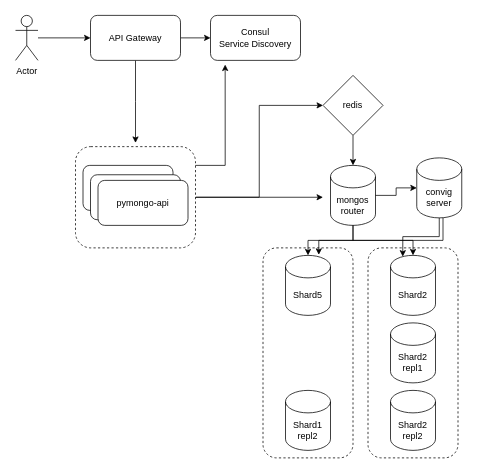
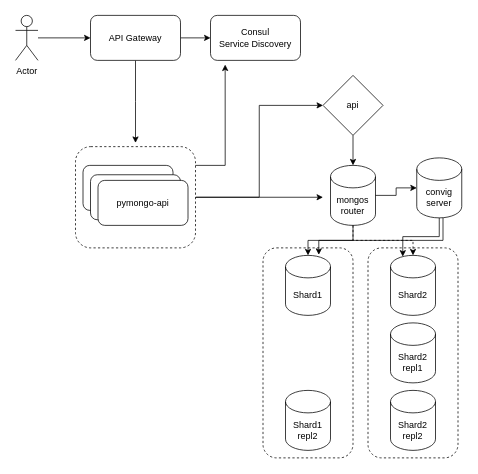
  <mxCell id="0" />
  <mxCell id="1" parent="0" />
  <mxCell id="2" style="edgeStyle=orthogonalEdgeStyle;rounded=0;orthogonalLoop=1;jettySize=auto;html=1;" parent="1" source="4" edge="1"><mxGeometry relative="1" as="geometry"><mxPoint x="430" y="262.5" as="targetPoint" /></mxGeometry></mxCell>
  <mxCell id="3" style="edgeStyle=orthogonalEdgeStyle;rounded=0;orthogonalLoop=1;jettySize=auto;html=1;entryX=0;entryY=0.5;entryDx=0;entryDy=0;" parent="1" source="4" target="20" edge="1"><mxGeometry relative="1" as="geometry" /></mxCell>
  <mxCell id="4" value="" style="rounded=1;whiteSpace=wrap;html=1;dashed=1;" parent="1" vertex="1"><mxGeometry x="100" y="195" width="160" height="135" as="geometry" /></mxCell>
  <mxCell id="5" value="" style="rounded=1;whiteSpace=wrap;html=1;dashed=1;" parent="1" vertex="1"><mxGeometry x="490" y="330" width="120" height="280" as="geometry" /></mxCell>
  <mxCell id="6" value="" style="rounded=1;whiteSpace=wrap;html=1;dashed=1;" parent="1" vertex="1"><mxGeometry x="350" y="330" width="120" height="280" as="geometry" /></mxCell>
  <mxCell id="7" value="mongos&lt;div&gt;router&lt;/div&gt;" style="shape=cylinder3;whiteSpace=wrap;html=1;boundedLbl=1;backgroundOutline=1;size=15;" parent="1" vertex="1"><mxGeometry x="440" y="220" width="60" height="80" as="geometry" /></mxCell>
  <mxCell id="8" value="pymongo-api" style="rounded=1;whiteSpace=wrap;html=1;" parent="1" vertex="1"><mxGeometry x="110" y="220" width="120" height="60" as="geometry" /></mxCell>
- <mxCell id="9" value="Shard5" style="shape=cylinder3;whiteSpace=wrap;html=1;boundedLbl=1;backgroundOutline=1;size=15;" parent="1" vertex="1"><mxGeometry x="380" y="340" width="60" height="80" as="geometry" /></mxCell>
+ <mxCell id="9" value="Shard1" style="shape=cylinder3;whiteSpace=wrap;html=1;boundedLbl=1;backgroundOutline=1;size=15;" parent="1" vertex="1"><mxGeometry x="380" y="340" width="60" height="80" as="geometry" /></mxCell>
  <mxCell id="10" value="Shard2" style="shape=cylinder3;whiteSpace=wrap;html=1;boundedLbl=1;backgroundOutline=1;size=15;" parent="1" vertex="1"><mxGeometry x="520" y="340" width="60" height="80" as="geometry" /></mxCell>
  <mxCell id="11" value="convig&lt;div&gt;server&lt;/div&gt;" style="shape=cylinder3;whiteSpace=wrap;html=1;boundedLbl=1;backgroundOutline=1;size=15;" parent="1" vertex="1"><mxGeometry x="555" y="210" width="60" height="80" as="geometry" /></mxCell>
  <mxCell id="12" style="edgeStyle=orthogonalEdgeStyle;rounded=0;orthogonalLoop=1;jettySize=auto;html=1;entryX=0;entryY=0.5;entryDx=0;entryDy=0;entryPerimeter=0;" parent="1" source="7" target="11" edge="1"><mxGeometry relative="1" as="geometry" /></mxCell>
  <mxCell id="13" style="edgeStyle=orthogonalEdgeStyle;rounded=0;orthogonalLoop=1;jettySize=auto;html=1;entryX=0.5;entryY=0;entryDx=0;entryDy=0;entryPerimeter=0;" parent="1" source="7" target="9" edge="1"><mxGeometry relative="1" as="geometry" /></mxCell>
- <mxCell id="14" style="edgeStyle=orthogonalEdgeStyle;rounded=0;orthogonalLoop=1;jettySize=auto;html=1;entryX=0.5;entryY=0;entryDx=0;entryDy=0;entryPerimeter=0;" parent="1" source="7" target="10" edge="1"><mxGeometry relative="1" as="geometry"><Array as="points"><mxPoint x="470" y="320" /><mxPoint x="550" y="320" /></Array></mxGeometry></mxCell>
+ <mxCell id="14" style="edgeStyle=orthogonalEdgeStyle;rounded=0;orthogonalLoop=1;jettySize=auto;html=1;entryX=0.5;entryY=0;entryDx=0;entryDy=0;entryPerimeter=0;dashed=1;" parent="1" source="7" target="10" edge="1"><mxGeometry relative="1" as="geometry"><Array as="points"><mxPoint x="470" y="320" /><mxPoint x="550" y="320" /></Array></mxGeometry></mxCell>
  <mxCell id="15" value="Shard1&lt;div&gt;repl2&lt;/div&gt;" style="shape=cylinder3;whiteSpace=wrap;html=1;boundedLbl=1;backgroundOutline=1;size=15;" parent="1" vertex="1"><mxGeometry x="380" y="520" width="60" height="80" as="geometry" /></mxCell>
  <mxCell id="16" value="Shard2&lt;div&gt;repl1&lt;/div&gt;" style="shape=cylinder3;whiteSpace=wrap;html=1;boundedLbl=1;backgroundOutline=1;size=15;" parent="1" vertex="1"><mxGeometry x="520" y="430" width="60" height="80" as="geometry" /></mxCell>
  <mxCell id="17" value="Shard2&lt;div&gt;repl2&lt;/div&gt;" style="shape=cylinder3;whiteSpace=wrap;html=1;boundedLbl=1;backgroundOutline=1;size=15;" parent="1" vertex="1"><mxGeometry x="520" y="520" width="60" height="80" as="geometry" /></mxCell>
  <mxCell id="18" style="edgeStyle=orthogonalEdgeStyle;rounded=0;orthogonalLoop=1;jettySize=auto;html=1;entryX=0.74;entryY=-0.01;entryDx=0;entryDy=0;entryPerimeter=0;" parent="1" source="11" target="9" edge="1"><mxGeometry relative="1" as="geometry"><Array as="points"><mxPoint x="590" y="320" /><mxPoint x="424" y="320" /></Array></mxGeometry></mxCell>
  <mxCell id="19" style="edgeStyle=orthogonalEdgeStyle;rounded=0;orthogonalLoop=1;jettySize=auto;html=1;entryX=0.273;entryY=0.02;entryDx=0;entryDy=0;entryPerimeter=0;" parent="1" source="11" target="10" edge="1"><mxGeometry relative="1" as="geometry" /></mxCell>
- <mxCell id="20" value="redis" style="rhombus;whiteSpace=wrap;html=1;" parent="1" vertex="1"><mxGeometry x="430" y="100" width="80" height="80" as="geometry" /></mxCell>
+ <mxCell id="20" value="api" style="rhombus;whiteSpace=wrap;html=1;" parent="1" vertex="1"><mxGeometry x="430" y="100" width="80" height="80" as="geometry" /></mxCell>
  <mxCell id="21" style="edgeStyle=orthogonalEdgeStyle;rounded=0;orthogonalLoop=1;jettySize=auto;html=1;entryX=0.5;entryY=0;entryDx=0;entryDy=0;entryPerimeter=0;" parent="1" source="20" target="7" edge="1"><mxGeometry relative="1" as="geometry" /></mxCell>
  <mxCell id="22" value="pymongo-api" style="rounded=1;whiteSpace=wrap;html=1;" parent="1" vertex="1"><mxGeometry x="120" y="232.5" width="120" height="60" as="geometry" /></mxCell>
  <mxCell id="23" value="pymongo-api" style="rounded=1;whiteSpace=wrap;html=1;" parent="1" vertex="1"><mxGeometry x="130" y="240" width="120" height="60" as="geometry" /></mxCell>
  <mxCell id="24" style="edgeStyle=orthogonalEdgeStyle;rounded=0;orthogonalLoop=1;jettySize=auto;html=1;" parent="1" source="26" edge="1"><mxGeometry relative="1" as="geometry"><mxPoint x="180" y="190" as="targetPoint" /></mxGeometry></mxCell>
  <mxCell id="25" style="edgeStyle=orthogonalEdgeStyle;rounded=0;orthogonalLoop=1;jettySize=auto;html=1;entryX=0;entryY=0.5;entryDx=0;entryDy=0;" parent="1" source="26" target="27" edge="1"><mxGeometry relative="1" as="geometry" /></mxCell>
  <mxCell id="26" value="API Gateway" style="rounded=1;whiteSpace=wrap;html=1;" parent="1" vertex="1"><mxGeometry x="120" y="20" width="120" height="60" as="geometry" /></mxCell>
  <mxCell id="27" value="Consul&lt;div&gt;Service Discovery&lt;/div&gt;" style="rounded=1;whiteSpace=wrap;html=1;" parent="1" vertex="1"><mxGeometry x="280" y="20" width="120" height="60" as="geometry" /></mxCell>
  <mxCell id="28" style="edgeStyle=orthogonalEdgeStyle;rounded=0;orthogonalLoop=1;jettySize=auto;html=1;entryX=0.163;entryY=1.093;entryDx=0;entryDy=0;entryPerimeter=0;" parent="1" source="4" target="27" edge="1"><mxGeometry relative="1" as="geometry"><Array as="points"><mxPoint x="300" y="220" /></Array></mxGeometry></mxCell>
  <mxCell id="29" style="edgeStyle=orthogonalEdgeStyle;rounded=0;orthogonalLoop=1;jettySize=auto;html=1;entryX=0;entryY=0.5;entryDx=0;entryDy=0;" parent="1" source="30" target="26" edge="1"><mxGeometry relative="1" as="geometry" /></mxCell>
  <mxCell id="30" value="Actor" style="shape=umlActor;verticalLabelPosition=bottom;verticalAlign=top;html=1;outlineConnect=0;" parent="1" vertex="1"><mxGeometry x="20" y="20" width="30" height="60" as="geometry" /></mxCell>
